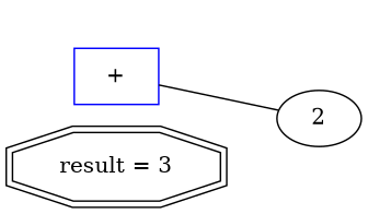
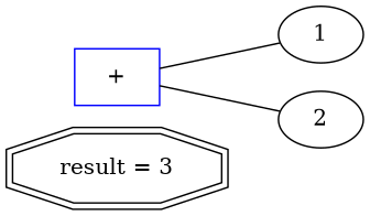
  graph {
    rankdir=LR
    n1 [label="result = 3" shape=doubleoctagon]
    n2 [color=blue label="+" shape=box]
+   n3 [label=1]
    n4 [label=2]
+   n2 -- n3
    n2 -- n4
  }
